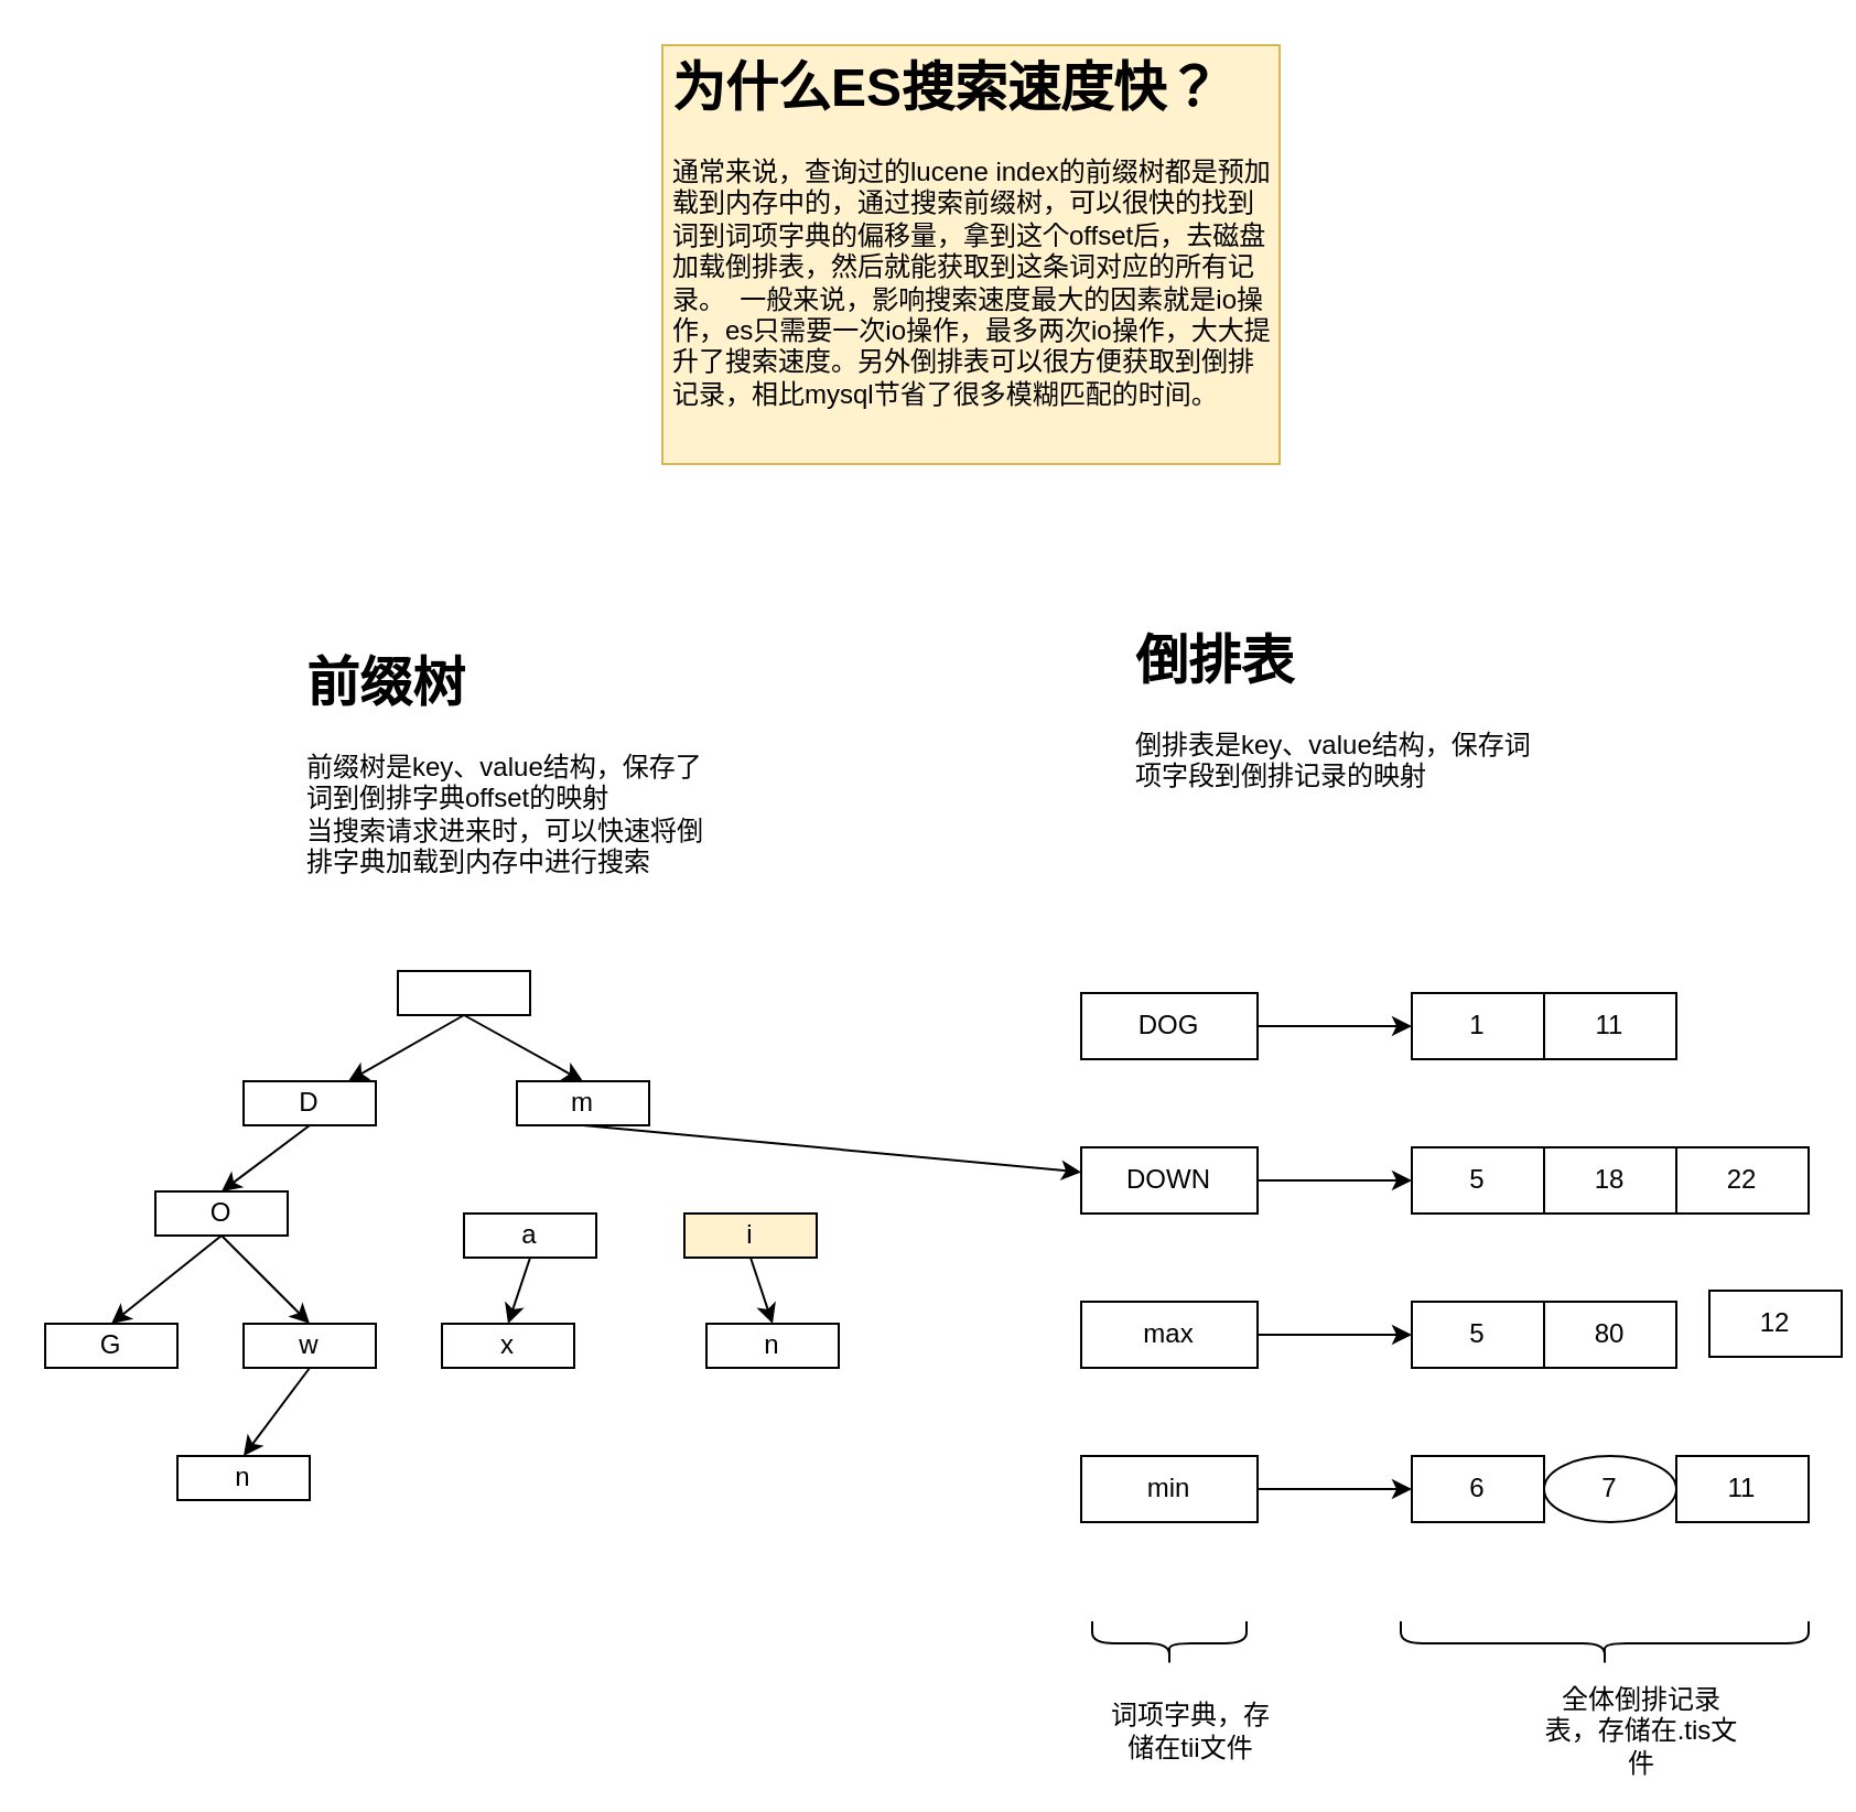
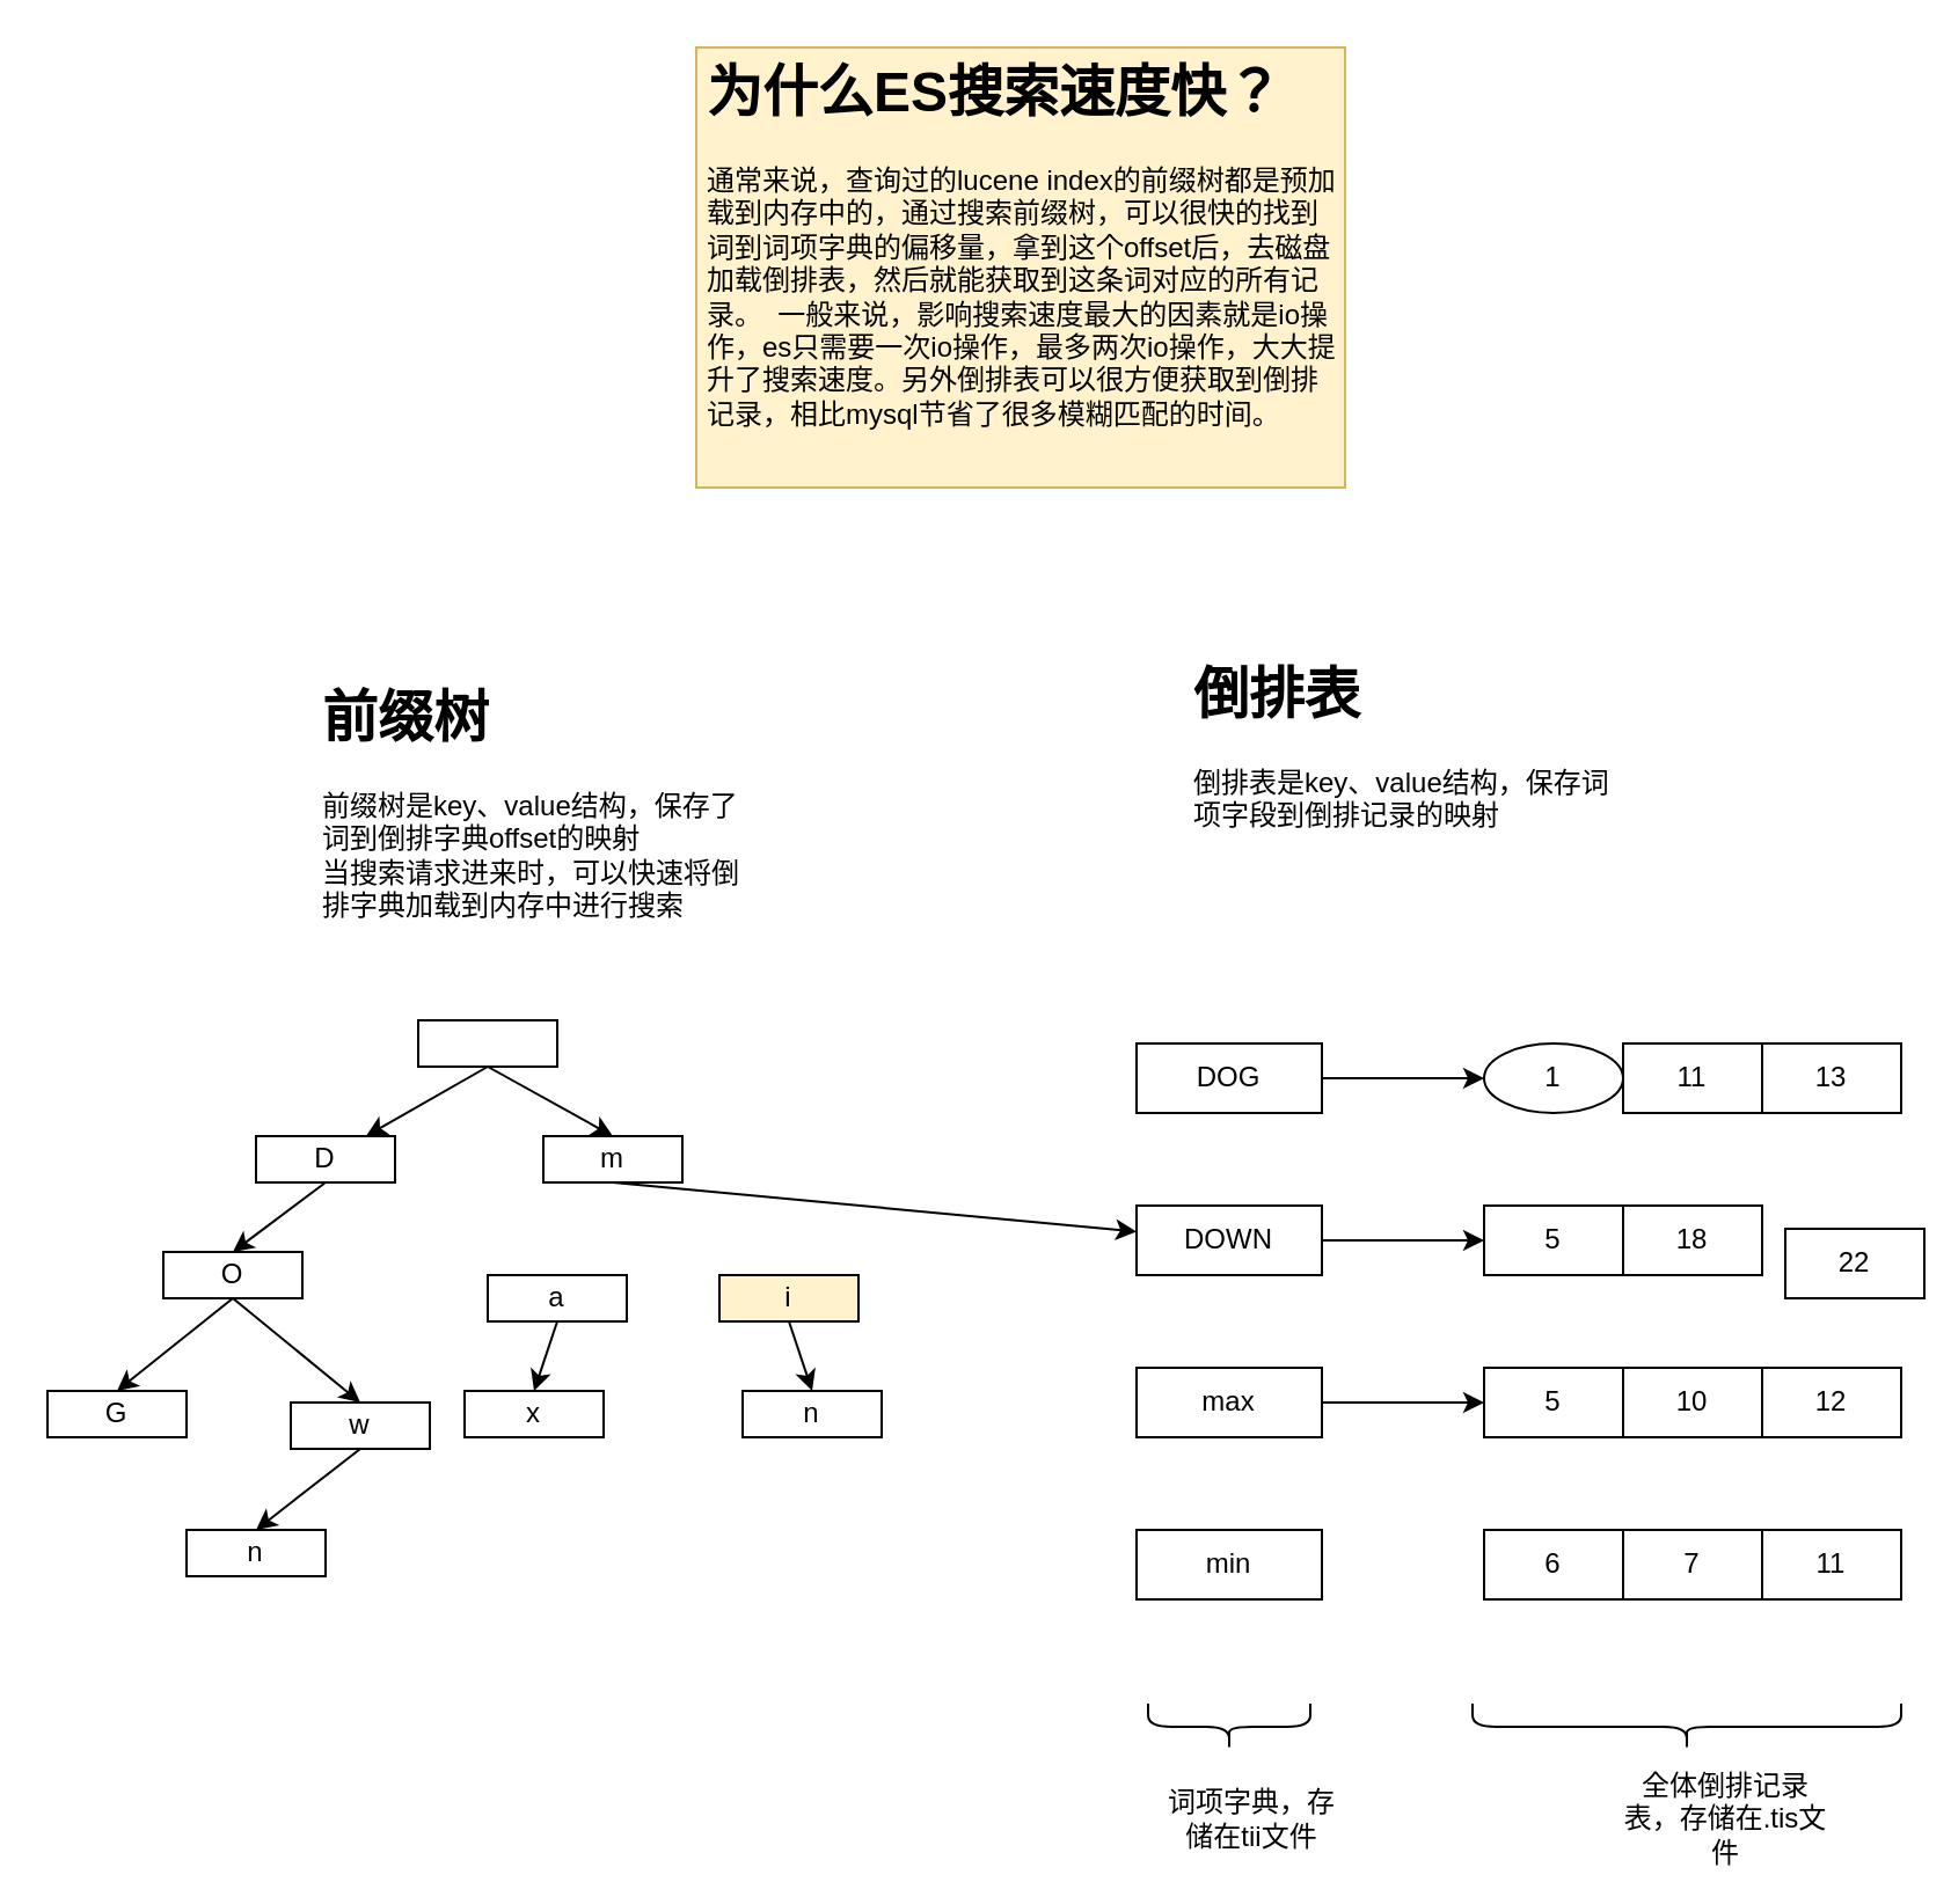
  <mxCell id="0" />
  <mxCell id="1" parent="0" />
  <mxCell id="2" style="edgeStyle=none;rounded=0;orthogonalLoop=1;jettySize=auto;html=1;exitX=0.5;exitY=1;exitDx=0;exitDy=0;entryX=0.5;entryY=0;entryDx=0;entryDy=0;" edge="1" parent="1" source="3" target="6"><mxGeometry relative="1" as="geometry" /></mxCell>
  <mxCell id="3" value="D" style="rounded=0;whiteSpace=wrap;html=1;" vertex="1" parent="1"><mxGeometry x="110" y="490" width="60" height="20" as="geometry" /></mxCell>
  <mxCell id="4" style="edgeStyle=none;rounded=0;orthogonalLoop=1;jettySize=auto;html=1;exitX=0.5;exitY=1;exitDx=0;exitDy=0;entryX=0.5;entryY=0;entryDx=0;entryDy=0;" edge="1" parent="1" source="6" target="7"><mxGeometry relative="1" as="geometry" /></mxCell>
  <mxCell id="5" style="edgeStyle=none;rounded=0;orthogonalLoop=1;jettySize=auto;html=1;exitX=0.5;exitY=1;exitDx=0;exitDy=0;entryX=0.5;entryY=0;entryDx=0;entryDy=0;" edge="1" parent="1" source="6" target="12"><mxGeometry relative="1" as="geometry" /></mxCell>
  <mxCell id="6" value="O&lt;span style=&quot;color: rgba(0 , 0 , 0 , 0) ; font-family: monospace ; font-size: 0px&quot;&gt;%3CmxGraphModel%3E%3Croot%3E%3CmxCell%20id%3D%220%22%2F%3E%3CmxCell%20id%3D%221%22%20parent%3D%220%22%2F%3E%3CmxCell%20id%3D%222%22%20value%3D%22D%22%20style%3D%22rounded%3D0%3BwhiteSpace%3Dwrap%3Bhtml%3D1%3B%22%20vertex%3D%221%22%20parent%3D%221%22%3E%3CmxGeometry%20x%3D%22345%22%20y%3D%22160%22%20width%3D%2260%22%20height%3D%2220%22%20as%3D%22geometry%22%2F%3E%3C%2FmxCell%3E%3C%2Froot%3E%3C%2FmxGraphModel%3E&lt;/span&gt;&lt;span style=&quot;color: rgba(0 , 0 , 0 , 0) ; font-family: monospace ; font-size: 0px&quot;&gt;%3CmxGraphModel%3E%3Croot%3E%3CmxCell%20id%3D%220%22%2F%3E%3CmxCell%20id%3D%221%22%20parent%3D%220%22%2F%3E%3CmxCell%20id%3D%222%22%20value%3D%22D%22%20style%3D%22rounded%3D0%3BwhiteSpace%3Dwrap%3Bhtml%3D1%3B%22%20vertex%3D%221%22%20parent%3D%221%22%3E%3CmxGeometry%20x%3D%22345%22%20y%3D%22160%22%20width%3D%2260%22%20height%3D%2220%22%20as%3D%22geometry%22%2F%3E%3C%2FmxCell%3E%3C%2Froot%3E%3C%2FmxGraphModel%3E&lt;/span&gt;" style="rounded=0;whiteSpace=wrap;html=1;" vertex="1" parent="1"><mxGeometry x="70" y="540" width="60" height="20" as="geometry" /></mxCell>
  <mxCell id="7" value="G" style="rounded=0;whiteSpace=wrap;html=1;" vertex="1" parent="1"><mxGeometry x="20" y="600" width="60" height="20" as="geometry" /></mxCell>
  <mxCell id="8" style="rounded=0;orthogonalLoop=1;jettySize=auto;html=1;exitX=0.5;exitY=1;exitDx=0;exitDy=0;" edge="1" parent="1" source="10" target="3"><mxGeometry relative="1" as="geometry" /></mxCell>
  <mxCell id="9" style="edgeStyle=none;rounded=0;orthogonalLoop=1;jettySize=auto;html=1;exitX=0.5;exitY=1;exitDx=0;exitDy=0;entryX=0.5;entryY=0;entryDx=0;entryDy=0;" edge="1" parent="1" source="10" target="15"><mxGeometry relative="1" as="geometry" /></mxCell>
  <mxCell id="10" value="" style="rounded=0;whiteSpace=wrap;html=1;" vertex="1" parent="1"><mxGeometry x="180" y="440" width="60" height="20" as="geometry" /></mxCell>
  <mxCell id="11" style="edgeStyle=none;rounded=0;orthogonalLoop=1;jettySize=auto;html=1;exitX=0.5;exitY=1;exitDx=0;exitDy=0;entryX=0.5;entryY=0;entryDx=0;entryDy=0;" edge="1" parent="1" source="12" target="13"><mxGeometry relative="1" as="geometry" /></mxCell>
- <mxCell id="12" value="w" style="rounded=0;whiteSpace=wrap;html=1;" vertex="1" parent="1"><mxGeometry x="110" y="600" width="60" height="20" as="geometry" /></mxCell>
+ <mxCell id="12" value="w" style="rounded=0;whiteSpace=wrap;html=1;" vertex="1" parent="1"><mxGeometry x="125" y="605" width="60" height="20" as="geometry" /></mxCell>
  <mxCell id="13" value="n" style="rounded=0;whiteSpace=wrap;html=1;" vertex="1" parent="1"><mxGeometry x="80" y="660" width="60" height="20" as="geometry" /></mxCell>
  <mxCell id="14" style="edgeStyle=none;rounded=0;orthogonalLoop=1;jettySize=auto;html=1;exitX=0.5;exitY=1;exitDx=0;exitDy=0;" edge="1" parent="1" source="15" target="29"><mxGeometry relative="1" as="geometry" /></mxCell>
  <mxCell id="15" value="m" style="rounded=0;whiteSpace=wrap;html=1;" vertex="1" parent="1"><mxGeometry x="234" y="490" width="60" height="20" as="geometry" /></mxCell>
  <mxCell id="16" style="edgeStyle=none;rounded=0;orthogonalLoop=1;jettySize=auto;html=1;exitX=0.5;exitY=1;exitDx=0;exitDy=0;entryX=0.5;entryY=0;entryDx=0;entryDy=0;" edge="1" parent="1" source="17" target="18"><mxGeometry relative="1" as="geometry" /></mxCell>
  <mxCell id="17" value="a" style="rounded=0;whiteSpace=wrap;html=1;" vertex="1" parent="1"><mxGeometry x="210" y="550" width="60" height="20" as="geometry" /></mxCell>
  <mxCell id="18" value="x" style="rounded=0;whiteSpace=wrap;html=1;" vertex="1" parent="1"><mxGeometry x="200" y="600" width="60" height="20" as="geometry" /></mxCell>
  <mxCell id="19" style="edgeStyle=none;rounded=0;orthogonalLoop=1;jettySize=auto;html=1;exitX=0.5;exitY=1;exitDx=0;exitDy=0;entryX=0.5;entryY=0;entryDx=0;entryDy=0;" edge="1" parent="1" source="20" target="21"><mxGeometry relative="1" as="geometry" /></mxCell>
  <mxCell id="20" value="i" style="rounded=0;whiteSpace=wrap;html=1;fillColor=#fff2cc;" vertex="1" parent="1"><mxGeometry x="310" y="550" width="60" height="20" as="geometry" /></mxCell>
  <mxCell id="21" value="n" style="rounded=0;whiteSpace=wrap;html=1;" vertex="1" parent="1"><mxGeometry x="320" y="600" width="60" height="20" as="geometry" /></mxCell>
  <mxCell id="22" value="&lt;h1&gt;前缀树&lt;/h1&gt;&lt;p&gt;前缀树是key、value结构，保存了词到倒排字典offset的映射&lt;br&gt;当搜索请求进来时，可以快速将倒排字典加载到内存中进行搜索&lt;/p&gt;" style="text;html=1;strokeColor=none;fillColor=none;spacing=5;spacingTop=-20;whiteSpace=wrap;overflow=hidden;rounded=0;" vertex="1" parent="1"><mxGeometry x="134" y="290" width="190" height="120" as="geometry" /></mxCell>
  <mxCell id="23" style="edgeStyle=orthogonalEdgeStyle;rounded=0;orthogonalLoop=1;jettySize=auto;html=1;exitX=1;exitY=0.5;exitDx=0;exitDy=0;" edge="1" parent="1" source="24" target="25"><mxGeometry relative="1" as="geometry" /></mxCell>
  <mxCell id="24" value="DOG" style="rounded=0;whiteSpace=wrap;html=1;" vertex="1" parent="1"><mxGeometry x="490" y="450" width="80" height="30" as="geometry" /></mxCell>
- <mxCell id="25" value="1" style="rounded=0;whiteSpace=wrap;html=1;" vertex="1" parent="1"><mxGeometry x="640" y="450" width="60" height="30" as="geometry" /></mxCell>
+ <mxCell id="25" value="1" style="ellipse;whiteSpace=wrap;html=1;" vertex="1" parent="1"><mxGeometry x="640" y="450" width="60" height="30" as="geometry" /></mxCell>
  <mxCell id="26" value="11" style="rounded=0;whiteSpace=wrap;html=1;" vertex="1" parent="1"><mxGeometry x="700" y="450" width="60" height="30" as="geometry" /></mxCell>
+ <mxCell id="27" value="13" style="rounded=0;whiteSpace=wrap;html=1;" vertex="1" parent="1"><mxGeometry x="760" y="450" width="60" height="30" as="geometry" /></mxCell>
  <mxCell id="28" style="edgeStyle=orthogonalEdgeStyle;rounded=0;orthogonalLoop=1;jettySize=auto;html=1;exitX=1;exitY=0.5;exitDx=0;exitDy=0;" edge="1" parent="1" source="29" target="30"><mxGeometry relative="1" as="geometry" /></mxCell>
  <mxCell id="29" value="DOWN" style="rounded=0;whiteSpace=wrap;html=1;" vertex="1" parent="1"><mxGeometry x="490" y="520" width="80" height="30" as="geometry" /></mxCell>
  <mxCell id="30" value="5" style="rounded=0;whiteSpace=wrap;html=1;" vertex="1" parent="1"><mxGeometry x="640" y="520" width="60" height="30" as="geometry" /></mxCell>
  <mxCell id="31" value="18" style="rounded=0;whiteSpace=wrap;html=1;" vertex="1" parent="1"><mxGeometry x="700" y="520" width="60" height="30" as="geometry" /></mxCell>
- <mxCell id="32" value="22" style="rounded=0;whiteSpace=wrap;html=1;" vertex="1" parent="1"><mxGeometry x="760" y="520" width="60" height="30" as="geometry" /></mxCell>
+ <mxCell id="32" value="22" style="rounded=0;whiteSpace=wrap;html=1;" vertex="1" parent="1"><mxGeometry x="770" y="530" width="60" height="30" as="geometry" /></mxCell>
  <mxCell id="33" style="edgeStyle=orthogonalEdgeStyle;rounded=0;orthogonalLoop=1;jettySize=auto;html=1;exitX=1;exitY=0.5;exitDx=0;exitDy=0;" edge="1" parent="1" source="34" target="35"><mxGeometry relative="1" as="geometry" /></mxCell>
  <mxCell id="34" value="max" style="rounded=0;whiteSpace=wrap;html=1;" vertex="1" parent="1"><mxGeometry x="490" y="590" width="80" height="30" as="geometry" /></mxCell>
  <mxCell id="35" value="5" style="rounded=0;whiteSpace=wrap;html=1;" vertex="1" parent="1"><mxGeometry x="640" y="590" width="60" height="30" as="geometry" /></mxCell>
- <mxCell id="36" value="80" style="rounded=0;whiteSpace=wrap;html=1;" vertex="1" parent="1"><mxGeometry x="700" y="590" width="60" height="30" as="geometry" /></mxCell>
- <mxCell id="37" value="12" style="rounded=0;whiteSpace=wrap;html=1;" vertex="1" parent="1"><mxGeometry x="775" y="585" width="60" height="30" as="geometry" /></mxCell>
+ <mxCell id="36" value="10" style="rounded=0;whiteSpace=wrap;html=1;" vertex="1" parent="1"><mxGeometry x="700" y="590" width="60" height="30" as="geometry" /></mxCell>
+ <mxCell id="37" value="12" style="rounded=0;whiteSpace=wrap;html=1;" vertex="1" parent="1"><mxGeometry x="760" y="590" width="60" height="30" as="geometry" /></mxCell>
  <mxCell id="38" value="6" style="rounded=0;whiteSpace=wrap;html=1;" vertex="1" parent="1"><mxGeometry x="640" y="660" width="60" height="30" as="geometry" /></mxCell>
- <mxCell id="39" value="7" style="ellipse;whiteSpace=wrap;html=1;" vertex="1" parent="1"><mxGeometry x="700" y="660" width="60" height="30" as="geometry" /></mxCell>
+ <mxCell id="39" value="7" style="rounded=0;whiteSpace=wrap;html=1;" vertex="1" parent="1"><mxGeometry x="700" y="660" width="60" height="30" as="geometry" /></mxCell>
  <mxCell id="40" value="11" style="rounded=0;whiteSpace=wrap;html=1;" vertex="1" parent="1"><mxGeometry x="760" y="660" width="60" height="30" as="geometry" /></mxCell>
- <mxCell id="41" style="edgeStyle=orthogonalEdgeStyle;rounded=0;orthogonalLoop=1;jettySize=auto;html=1;exitX=1;exitY=0.5;exitDx=0;exitDy=0;entryX=0;entryY=0.5;entryDx=0;entryDy=0;" edge="1" parent="1" source="42" target="38"><mxGeometry relative="1" as="geometry" /></mxCell>
  <mxCell id="42" value="min" style="rounded=0;whiteSpace=wrap;html=1;" vertex="1" parent="1"><mxGeometry x="490" y="660" width="80" height="30" as="geometry" /></mxCell>
  <mxCell id="43" value="" style="shape=curlyBracket;whiteSpace=wrap;html=1;rounded=1;direction=north;" vertex="1" parent="1"><mxGeometry x="495" y="735" width="70" height="20" as="geometry" /></mxCell>
  <mxCell id="44" value="词项字典，存储在tii文件" style="text;html=1;strokeColor=none;fillColor=none;align=center;verticalAlign=middle;whiteSpace=wrap;rounded=0;" vertex="1" parent="1"><mxGeometry x="500" y="770" width="80" height="30" as="geometry" /></mxCell>
  <mxCell id="45" value="" style="shape=curlyBracket;whiteSpace=wrap;html=1;rounded=1;direction=north;" vertex="1" parent="1"><mxGeometry x="635" y="735" width="185" height="20" as="geometry" /></mxCell>
  <mxCell id="46" value="全体倒排记录表，存储在.tis文件" style="text;html=1;strokeColor=none;fillColor=none;align=center;verticalAlign=middle;whiteSpace=wrap;rounded=0;" vertex="1" parent="1"><mxGeometry x="697.5" y="770" width="92.5" height="30" as="geometry" /></mxCell>
  <mxCell id="47" value="&lt;h1&gt;倒排表&lt;/h1&gt;&lt;p&gt;倒排表是key、value结构，保存词项字段到倒排记录的映射&lt;br&gt;&lt;br&gt;&lt;br&gt;&lt;/p&gt;" style="text;html=1;strokeColor=none;fillColor=none;spacing=5;spacingTop=-20;whiteSpace=wrap;overflow=hidden;rounded=0;" vertex="1" parent="1"><mxGeometry x="510" y="280" width="190" height="120" as="geometry" /></mxCell>
  <mxCell id="48" value="&lt;h1&gt;为什么ES搜索速度快？&lt;/h1&gt;&lt;p&gt;通常来说，查询过的lucene index的前缀树都是预加载到内存中的，通过搜索前缀树，可以很快的找到词到词项字典的偏移量，拿到这个offset后，去磁盘加载倒排表，然后就能获取到这条词对应的所有记录。&amp;nbsp; 一般来说，影响搜索速度最大的因素就是io操作，es只需要一次io操作，最多两次io操作，大大提升了搜索速度。另外倒排表可以很方便获取到倒排记录，相比mysql节省了很多模糊匹配的时间。&lt;/p&gt;" style="text;html=1;strokeColor=#d6b656;fillColor=#fff2cc;spacing=5;spacingTop=-20;whiteSpace=wrap;overflow=hidden;rounded=0;" vertex="1" parent="1"><mxGeometry x="300" y="20" width="280" height="190" as="geometry" /></mxCell>
